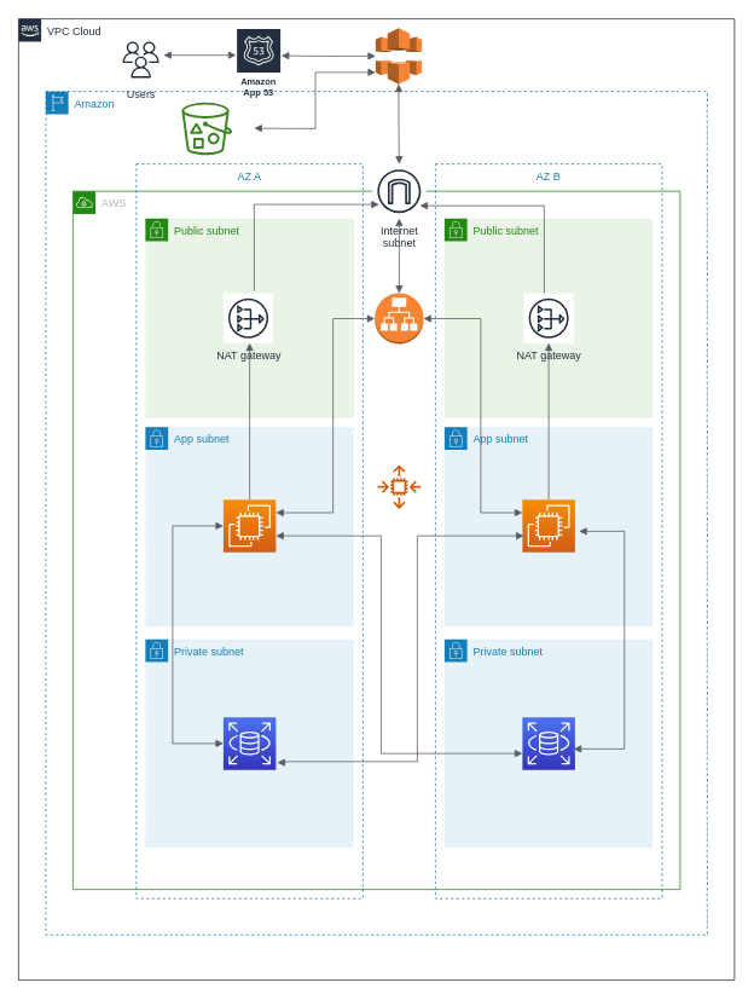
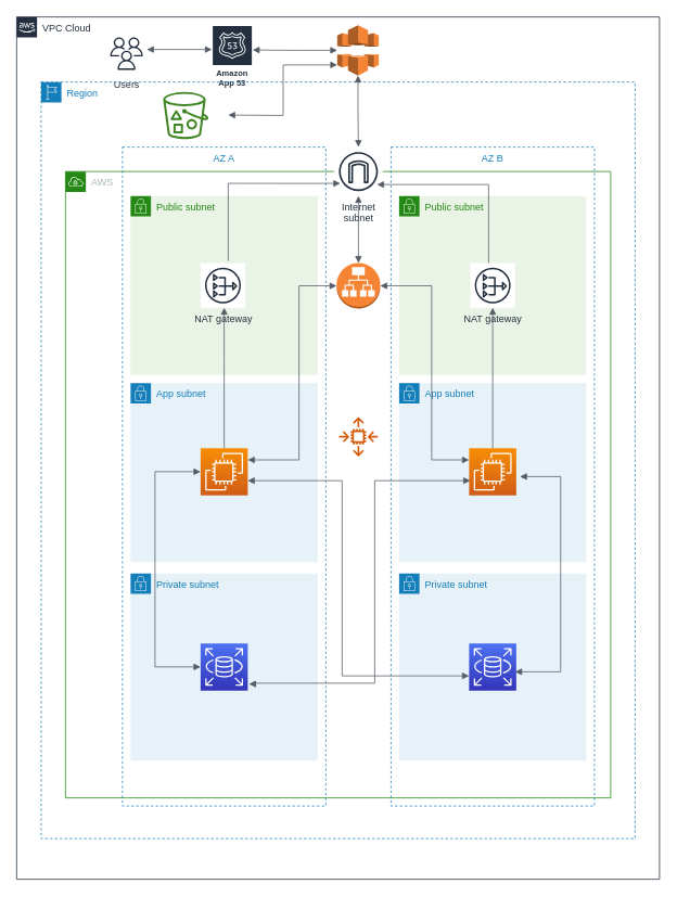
  <mxCell id="0" />
  <mxCell id="1" parent="0" />
  <mxCell id="2" value="VPC Cloud" style="points=[[0,0],[0.25,0],[0.5,0],[0.75,0],[1,0],[1,0.25],[1,0.5],[1,0.75],[1,1],[0.75,1],[0.5,1],[0.25,1],[0,1],[0,0.75],[0,0.5],[0,0.25]];outlineConnect=0;gradientColor=none;html=1;whiteSpace=wrap;fontSize=12;fontStyle=0;container=1;pointerEvents=0;collapsible=0;recursiveResize=0;shape=mxgraph.aws4.group;grIcon=mxgraph.aws4.group_aws_cloud_alt;strokeColor=#232F3E;fillColor=none;verticalAlign=top;align=left;spacingLeft=30;fontColor=#232F3E;dashed=0;" vertex="1" parent="1"><mxGeometry x="20" y="20" width="790" height="1060" as="geometry" /></mxCell>
  <mxCell id="3" value="Users" style="sketch=0;outlineConnect=0;fontColor=#232F3E;gradientColor=none;strokeColor=#232F3E;fillColor=#ffffff;dashed=0;verticalLabelPosition=bottom;verticalAlign=top;align=center;html=1;fontSize=12;fontStyle=0;aspect=fixed;shape=mxgraph.aws4.resourceIcon;resIcon=mxgraph.aws4.users;" vertex="1" parent="2"><mxGeometry x="110" y="20" width="50" height="50" as="geometry" /></mxCell>
  <mxCell id="4" value="Amazon App 53" style="sketch=0;outlineConnect=0;fontColor=#232F3E;gradientColor=none;strokeColor=#ffffff;fillColor=#232F3E;dashed=0;verticalLabelPosition=middle;verticalAlign=bottom;align=center;html=1;whiteSpace=wrap;fontSize=10;fontStyle=1;spacing=3;shape=mxgraph.aws4.productIcon;prIcon=mxgraph.aws4.route_53;" vertex="1" parent="2"><mxGeometry x="240" y="10" width="50" height="81" as="geometry" /></mxCell>
  <mxCell id="5" value="" style="edgeStyle=orthogonalEdgeStyle;html=1;endArrow=block;elbow=vertical;startArrow=block;startFill=1;endFill=1;strokeColor=#545B64;rounded=0;" edge="1" parent="2"><mxGeometry width="100" relative="1" as="geometry"><mxPoint x="160" y="40" as="sourcePoint" /><mxPoint x="240" y="40" as="targetPoint" /></mxGeometry></mxCell>
  <mxCell id="6" value="" style="outlineConnect=0;dashed=0;verticalLabelPosition=bottom;verticalAlign=top;align=center;html=1;shape=mxgraph.aws3.cloudfront;fillColor=#F58536;gradientColor=none;" vertex="1" parent="2"><mxGeometry x="394" y="10" width="51" height="62" as="geometry" /></mxCell>
  <mxCell id="7" value="" style="edgeStyle=orthogonalEdgeStyle;html=1;endArrow=block;elbow=vertical;startArrow=block;startFill=1;endFill=1;strokeColor=#545B64;rounded=0;entryX=0;entryY=0.5;entryDx=0;entryDy=0;entryPerimeter=0;" edge="1" parent="2" target="6"><mxGeometry width="100" relative="1" as="geometry"><mxPoint x="290" y="40.64" as="sourcePoint" /><mxPoint x="370" y="40.64" as="targetPoint" /></mxGeometry></mxCell>
- <mxCell id="8" value="Amazon" style="points=[[0,0],[0.25,0],[0.5,0],[0.75,0],[1,0],[1,0.25],[1,0.5],[1,0.75],[1,1],[0.75,1],[0.5,1],[0.25,1],[0,1],[0,0.75],[0,0.5],[0,0.25]];outlineConnect=0;gradientColor=none;html=1;whiteSpace=wrap;fontSize=12;fontStyle=0;container=1;pointerEvents=0;collapsible=0;recursiveResize=0;shape=mxgraph.aws4.group;grIcon=mxgraph.aws4.group_region;strokeColor=#147EBA;fillColor=none;verticalAlign=top;align=left;spacingLeft=30;fontColor=#147EBA;dashed=1;" vertex="1" parent="1"><mxGeometry x="50" y="100" width="730" height="930" as="geometry" /></mxCell>
+ <mxCell id="8" value="Region" style="points=[[0,0],[0.25,0],[0.5,0],[0.75,0],[1,0],[1,0.25],[1,0.5],[1,0.75],[1,1],[0.75,1],[0.5,1],[0.25,1],[0,1],[0,0.75],[0,0.5],[0,0.25]];outlineConnect=0;gradientColor=none;html=1;whiteSpace=wrap;fontSize=12;fontStyle=0;container=1;pointerEvents=0;collapsible=0;recursiveResize=0;shape=mxgraph.aws4.group;grIcon=mxgraph.aws4.group_region;strokeColor=#147EBA;fillColor=none;verticalAlign=top;align=left;spacingLeft=30;fontColor=#147EBA;dashed=1;" vertex="1" parent="1"><mxGeometry x="50" y="100" width="730" height="930" as="geometry" /></mxCell>
  <mxCell id="9" value="" style="sketch=0;outlineConnect=0;fontColor=#232F3E;gradientColor=none;fillColor=#3F8624;strokeColor=none;dashed=0;verticalLabelPosition=bottom;verticalAlign=top;align=center;html=1;fontSize=12;fontStyle=0;aspect=fixed;pointerEvents=1;shape=mxgraph.aws4.bucket_with_objects;" vertex="1" parent="8"><mxGeometry x="150.0" y="12" width="55.77" height="58" as="geometry" /></mxCell>
  <mxCell id="10" value="" style="edgeStyle=orthogonalEdgeStyle;html=1;endArrow=block;elbow=vertical;startArrow=block;startFill=1;endFill=1;strokeColor=#545B64;rounded=0;entryX=0;entryY=0.79;entryDx=0;entryDy=0;entryPerimeter=0;" edge="1" parent="8" target="6"><mxGeometry width="100" relative="1" as="geometry"><mxPoint x="230" y="40.64" as="sourcePoint" /><mxPoint x="330" y="40.64" as="targetPoint" /></mxGeometry></mxCell>
  <mxCell id="11" value="AWS" style="points=[[0,0],[0.25,0],[0.5,0],[0.75,0],[1,0],[1,0.25],[1,0.5],[1,0.75],[1,1],[0.75,1],[0.5,1],[0.25,1],[0,1],[0,0.75],[0,0.5],[0,0.25]];outlineConnect=0;gradientColor=none;html=1;whiteSpace=wrap;fontSize=12;fontStyle=0;container=1;pointerEvents=0;collapsible=0;recursiveResize=0;shape=mxgraph.aws4.group;grIcon=mxgraph.aws4.group_vpc;strokeColor=#248814;fillColor=none;verticalAlign=top;align=left;spacingLeft=30;fontColor=#AAB7B8;dashed=0;" vertex="1" parent="1"><mxGeometry x="80" y="210" width="670" height="770" as="geometry" /></mxCell>
  <mxCell id="12" value="AZ A" style="fillColor=none;strokeColor=#147EBA;dashed=1;verticalAlign=top;fontStyle=0;fontColor=#147EBA;whiteSpace=wrap;html=1;" vertex="1" parent="11"><mxGeometry x="70" y="-30" width="250" height="810" as="geometry" /></mxCell>
  <mxCell id="13" value="AZ B" style="fillColor=none;strokeColor=#147EBA;dashed=1;verticalAlign=top;fontStyle=0;fontColor=#147EBA;whiteSpace=wrap;html=1;" vertex="1" parent="11"><mxGeometry x="400" y="-30" width="250" height="810" as="geometry" /></mxCell>
  <mxCell id="14" value="App subnet" style="points=[[0,0],[0.25,0],[0.5,0],[0.75,0],[1,0],[1,0.25],[1,0.5],[1,0.75],[1,1],[0.75,1],[0.5,1],[0.25,1],[0,1],[0,0.75],[0,0.5],[0,0.25]];outlineConnect=0;gradientColor=none;html=1;whiteSpace=wrap;fontSize=12;fontStyle=0;container=1;pointerEvents=0;collapsible=0;recursiveResize=0;shape=mxgraph.aws4.group;grIcon=mxgraph.aws4.group_security_group;grStroke=0;strokeColor=#147EBA;fillColor=#E6F2F8;verticalAlign=top;align=left;spacingLeft=30;fontColor=#147EBA;dashed=0;" vertex="1" parent="11"><mxGeometry x="410" y="260" width="230" height="220" as="geometry" /></mxCell>
  <mxCell id="15" value="" style="sketch=0;points=[[0,0,0],[0.25,0,0],[0.5,0,0],[0.75,0,0],[1,0,0],[0,1,0],[0.25,1,0],[0.5,1,0],[0.75,1,0],[1,1,0],[0,0.25,0],[0,0.5,0],[0,0.75,0],[1,0.25,0],[1,0.5,0],[1,0.75,0]];outlineConnect=0;fontColor=#232F3E;gradientColor=#F78E04;gradientDirection=north;fillColor=#D05C17;strokeColor=#ffffff;dashed=0;verticalLabelPosition=bottom;verticalAlign=top;align=center;html=1;fontSize=12;fontStyle=0;aspect=fixed;shape=mxgraph.aws4.resourceIcon;resIcon=mxgraph.aws4.ec2;" vertex="1" parent="14"><mxGeometry x="86" y="80" width="58" height="58" as="geometry" /></mxCell>
  <mxCell id="16" value="Private subnet" style="points=[[0,0],[0.25,0],[0.5,0],[0.75,0],[1,0],[1,0.25],[1,0.5],[1,0.75],[1,1],[0.75,1],[0.5,1],[0.25,1],[0,1],[0,0.75],[0,0.5],[0,0.25]];outlineConnect=0;gradientColor=none;html=1;whiteSpace=wrap;fontSize=12;fontStyle=0;container=1;pointerEvents=0;collapsible=0;recursiveResize=0;shape=mxgraph.aws4.group;grIcon=mxgraph.aws4.group_security_group;grStroke=0;strokeColor=#147EBA;fillColor=#E6F2F8;verticalAlign=top;align=left;spacingLeft=30;fontColor=#147EBA;dashed=0;" vertex="1" parent="11"><mxGeometry x="410" y="494" width="230" height="230" as="geometry" /></mxCell>
  <mxCell id="17" value="" style="sketch=0;points=[[0,0,0],[0.25,0,0],[0.5,0,0],[0.75,0,0],[1,0,0],[0,1,0],[0.25,1,0],[0.5,1,0],[0.75,1,0],[1,1,0],[0,0.25,0],[0,0.5,0],[0,0.75,0],[1,0.25,0],[1,0.5,0],[1,0.75,0]];outlineConnect=0;fontColor=#232F3E;gradientColor=#4D72F3;gradientDirection=north;fillColor=#3334B9;strokeColor=#ffffff;dashed=0;verticalLabelPosition=bottom;verticalAlign=top;align=center;html=1;fontSize=12;fontStyle=0;aspect=fixed;shape=mxgraph.aws4.resourceIcon;resIcon=mxgraph.aws4.rds;" vertex="1" parent="16"><mxGeometry x="86" y="86" width="58" height="58" as="geometry" /></mxCell>
  <mxCell id="18" value="Internet&#10;subnet" style="sketch=0;outlineConnect=0;fontColor=#232F3E;gradientColor=none;strokeColor=#232F3E;fillColor=#ffffff;dashed=0;verticalLabelPosition=bottom;verticalAlign=top;align=center;html=1;fontSize=12;fontStyle=0;aspect=fixed;shape=mxgraph.aws4.resourceIcon;resIcon=mxgraph.aws4.internet_gateway;" vertex="1" parent="11"><mxGeometry x="330" y="-30" width="60" height="60" as="geometry" /></mxCell>
  <mxCell id="19" value="App subnet" style="points=[[0,0],[0.25,0],[0.5,0],[0.75,0],[1,0],[1,0.25],[1,0.5],[1,0.75],[1,1],[0.75,1],[0.5,1],[0.25,1],[0,1],[0,0.75],[0,0.5],[0,0.25]];outlineConnect=0;gradientColor=none;html=1;whiteSpace=wrap;fontSize=12;fontStyle=0;container=1;pointerEvents=0;collapsible=0;recursiveResize=0;shape=mxgraph.aws4.group;grIcon=mxgraph.aws4.group_security_group;grStroke=0;strokeColor=#147EBA;fillColor=#E6F2F8;verticalAlign=top;align=left;spacingLeft=30;fontColor=#147EBA;dashed=0;" vertex="1" parent="11"><mxGeometry x="80" y="260" width="230" height="220" as="geometry" /></mxCell>
  <mxCell id="20" value="" style="sketch=0;points=[[0,0,0],[0.25,0,0],[0.5,0,0],[0.75,0,0],[1,0,0],[0,1,0],[0.25,1,0],[0.5,1,0],[0.75,1,0],[1,1,0],[0,0.25,0],[0,0.5,0],[0,0.75,0],[1,0.25,0],[1,0.5,0],[1,0.75,0]];outlineConnect=0;fontColor=#232F3E;gradientColor=#F78E04;gradientDirection=north;fillColor=#D05C17;strokeColor=#ffffff;dashed=0;verticalLabelPosition=bottom;verticalAlign=top;align=center;html=1;fontSize=12;fontStyle=0;aspect=fixed;shape=mxgraph.aws4.resourceIcon;resIcon=mxgraph.aws4.ec2;" vertex="1" parent="19"><mxGeometry x="86" y="80" width="58" height="58" as="geometry" /></mxCell>
  <mxCell id="21" value="Private subnet" style="points=[[0,0],[0.25,0],[0.5,0],[0.75,0],[1,0],[1,0.25],[1,0.5],[1,0.75],[1,1],[0.75,1],[0.5,1],[0.25,1],[0,1],[0,0.75],[0,0.5],[0,0.25]];outlineConnect=0;gradientColor=none;html=1;whiteSpace=wrap;fontSize=12;fontStyle=0;container=1;pointerEvents=0;collapsible=0;recursiveResize=0;shape=mxgraph.aws4.group;grIcon=mxgraph.aws4.group_security_group;grStroke=0;strokeColor=#147EBA;fillColor=#E6F2F8;verticalAlign=top;align=left;spacingLeft=30;fontColor=#147EBA;dashed=0;" vertex="1" parent="11"><mxGeometry x="80" y="494" width="230" height="230" as="geometry" /></mxCell>
  <mxCell id="22" value="" style="sketch=0;outlineConnect=0;fontColor=#232F3E;gradientColor=none;fillColor=#D45B07;strokeColor=none;dashed=0;verticalLabelPosition=bottom;verticalAlign=top;align=center;html=1;fontSize=12;fontStyle=0;aspect=fixed;pointerEvents=1;shape=mxgraph.aws4.auto_scaling2;" vertex="1" parent="11"><mxGeometry x="336" y="302" width="48" height="48" as="geometry" /></mxCell>
  <mxCell id="23" value="" style="outlineConnect=0;dashed=0;verticalLabelPosition=bottom;verticalAlign=top;align=center;html=1;shape=mxgraph.aws3.application_load_balancer;fillColor=#F58534;gradientColor=none;" vertex="1" parent="11"><mxGeometry x="333.16" y="112.5" width="53.67" height="56" as="geometry" /></mxCell>
  <mxCell id="24" value="" style="sketch=0;points=[[0,0,0],[0.25,0,0],[0.5,0,0],[0.75,0,0],[1,0,0],[0,1,0],[0.25,1,0],[0.5,1,0],[0.75,1,0],[1,1,0],[0,0.25,0],[0,0.5,0],[0,0.75,0],[1,0.25,0],[1,0.5,0],[1,0.75,0]];outlineConnect=0;fontColor=#232F3E;gradientColor=#4D72F3;gradientDirection=north;fillColor=#3334B9;strokeColor=#ffffff;dashed=0;verticalLabelPosition=bottom;verticalAlign=top;align=center;html=1;fontSize=12;fontStyle=0;aspect=fixed;shape=mxgraph.aws4.resourceIcon;resIcon=mxgraph.aws4.rds;" vertex="1" parent="11"><mxGeometry x="166" y="580" width="58" height="58" as="geometry" /></mxCell>
  <mxCell id="25" value="Public subnet" style="points=[[0,0],[0.25,0],[0.5,0],[0.75,0],[1,0],[1,0.25],[1,0.5],[1,0.75],[1,1],[0.75,1],[0.5,1],[0.25,1],[0,1],[0,0.75],[0,0.5],[0,0.25]];outlineConnect=0;gradientColor=none;html=1;whiteSpace=wrap;fontSize=12;fontStyle=0;container=1;pointerEvents=0;collapsible=0;recursiveResize=0;shape=mxgraph.aws4.group;grIcon=mxgraph.aws4.group_security_group;grStroke=0;strokeColor=#248814;fillColor=#E9F3E6;verticalAlign=top;align=left;spacingLeft=30;fontColor=#248814;dashed=0;" vertex="1" parent="11"><mxGeometry x="80" y="30" width="230" height="220" as="geometry" /></mxCell>
  <mxCell id="26" value="NAT gateway" style="sketch=0;outlineConnect=0;fontColor=#232F3E;gradientColor=none;strokeColor=#232F3E;fillColor=#ffffff;dashed=0;verticalLabelPosition=bottom;verticalAlign=top;align=center;html=1;fontSize=12;fontStyle=0;aspect=fixed;shape=mxgraph.aws4.resourceIcon;resIcon=mxgraph.aws4.nat_gateway;" vertex="1" parent="25"><mxGeometry x="86" y="82.5" width="55" height="55" as="geometry" /></mxCell>
  <mxCell id="27" value="" style="edgeStyle=orthogonalEdgeStyle;html=1;endArrow=block;elbow=vertical;startArrow=none;endFill=1;strokeColor=#545B64;rounded=0;entryX=0.13;entryY=0.744;entryDx=0;entryDy=0;entryPerimeter=0;" edge="1" parent="25" target="18"><mxGeometry width="100" relative="1" as="geometry"><mxPoint x="120" y="80" as="sourcePoint" /><mxPoint x="220" y="80" as="targetPoint" /><Array as="points"><mxPoint x="120" y="-15" /></Array></mxGeometry></mxCell>
  <mxCell id="28" value="Public subnet" style="points=[[0,0],[0.25,0],[0.5,0],[0.75,0],[1,0],[1,0.25],[1,0.5],[1,0.75],[1,1],[0.75,1],[0.5,1],[0.25,1],[0,1],[0,0.75],[0,0.5],[0,0.25]];outlineConnect=0;gradientColor=none;html=1;whiteSpace=wrap;fontSize=12;fontStyle=0;container=1;pointerEvents=0;collapsible=0;recursiveResize=0;shape=mxgraph.aws4.group;grIcon=mxgraph.aws4.group_security_group;grStroke=0;strokeColor=#248814;fillColor=#E9F3E6;verticalAlign=top;align=left;spacingLeft=30;fontColor=#248814;dashed=0;" vertex="1" parent="11"><mxGeometry x="410" y="30" width="230" height="220" as="geometry" /></mxCell>
  <mxCell id="29" value="" style="edgeStyle=orthogonalEdgeStyle;html=1;endArrow=block;elbow=vertical;startArrow=block;startFill=1;endFill=1;strokeColor=#545B64;rounded=0;exitX=0;exitY=0.5;exitDx=0;exitDy=0;exitPerimeter=0;entryX=0;entryY=0.5;entryDx=0;entryDy=0;entryPerimeter=0;" edge="1" parent="11" source="24" target="20"><mxGeometry width="100" relative="1" as="geometry"><mxPoint x="90" y="594" as="sourcePoint" /><mxPoint x="90" y="360" as="targetPoint" /><Array as="points"><mxPoint x="110" y="609" /><mxPoint x="110" y="369" /></Array></mxGeometry></mxCell>
  <mxCell id="30" value="" style="edgeStyle=orthogonalEdgeStyle;html=1;endArrow=none;elbow=vertical;startArrow=block;startFill=1;strokeColor=#545B64;rounded=0;entryX=0.5;entryY=0;entryDx=0;entryDy=0;entryPerimeter=0;" edge="1" parent="11" source="31" target="15"><mxGeometry width="100" relative="1" as="geometry"><mxPoint x="470" y="220" as="sourcePoint" /><mxPoint x="570" y="220" as="targetPoint" /></mxGeometry></mxCell>
  <mxCell id="31" value="NAT gateway" style="sketch=0;outlineConnect=0;fontColor=#232F3E;gradientColor=none;strokeColor=#232F3E;fillColor=#ffffff;dashed=0;verticalLabelPosition=bottom;verticalAlign=top;align=center;html=1;fontSize=12;fontStyle=0;aspect=fixed;shape=mxgraph.aws4.resourceIcon;resIcon=mxgraph.aws4.nat_gateway;" vertex="1" parent="11"><mxGeometry x="497.5" y="112.5" width="55" height="55" as="geometry" /></mxCell>
  <mxCell id="32" value="" style="edgeStyle=orthogonalEdgeStyle;html=1;endArrow=none;elbow=vertical;startArrow=block;startFill=1;strokeColor=#545B64;rounded=0;entryX=0.5;entryY=0;entryDx=0;entryDy=0;entryPerimeter=0;" edge="1" parent="11" source="26" target="20"><mxGeometry width="100" relative="1" as="geometry"><mxPoint x="280" y="360" as="sourcePoint" /><mxPoint x="380" y="360" as="targetPoint" /><Array as="points"><mxPoint x="195" y="230" /><mxPoint x="195" y="230" /></Array></mxGeometry></mxCell>
  <mxCell id="33" value="" style="edgeStyle=orthogonalEdgeStyle;html=1;endArrow=block;elbow=vertical;startArrow=block;startFill=1;endFill=1;strokeColor=#545B64;rounded=0;" edge="1" parent="11"><mxGeometry width="100" relative="1" as="geometry"><mxPoint x="224" y="380" as="sourcePoint" /><mxPoint x="496" y="620" as="targetPoint" /><Array as="points"><mxPoint x="224" y="380" /><mxPoint x="340" y="380" /><mxPoint x="340" y="620" /></Array></mxGeometry></mxCell>
  <mxCell id="34" value="" style="edgeStyle=orthogonalEdgeStyle;html=1;endArrow=block;elbow=vertical;startArrow=block;startFill=1;endFill=1;strokeColor=#545B64;rounded=0;entryX=0.5;entryY=0;entryDx=0;entryDy=0;entryPerimeter=0;" edge="1" parent="11" source="18" target="23"><mxGeometry width="100" relative="1" as="geometry"><mxPoint x="280" y="160" as="sourcePoint" /><mxPoint x="380" y="160" as="targetPoint" /></mxGeometry></mxCell>
  <mxCell id="35" value="" style="edgeStyle=orthogonalEdgeStyle;html=1;endArrow=block;elbow=vertical;startArrow=block;startFill=1;endFill=1;strokeColor=#545B64;rounded=0;exitX=1;exitY=0.5;exitDx=0;exitDy=0;exitPerimeter=0;" edge="1" parent="11"><mxGeometry width="100" relative="1" as="geometry"><mxPoint x="225.5" y="630" as="sourcePoint" /><mxPoint x="497.5" y="380" as="targetPoint" /><Array as="points"><mxPoint x="232" y="630" /><mxPoint x="232" y="629" /><mxPoint x="380" y="629" /><mxPoint x="380" y="380" /></Array></mxGeometry></mxCell>
  <mxCell id="36" value="" style="edgeStyle=orthogonalEdgeStyle;html=1;endArrow=block;elbow=vertical;startArrow=block;startFill=1;endFill=1;strokeColor=#545B64;rounded=0;" edge="1" parent="11"><mxGeometry width="100" relative="1" as="geometry"><mxPoint x="552.5" y="615" as="sourcePoint" /><mxPoint x="558.5" y="375" as="targetPoint" /><Array as="points"><mxPoint x="608.5" y="615" /><mxPoint x="608.5" y="375" /></Array></mxGeometry></mxCell>
  <mxCell id="37" value="" style="edgeStyle=orthogonalEdgeStyle;html=1;endArrow=block;elbow=vertical;startArrow=none;endFill=1;strokeColor=#545B64;rounded=0;" edge="1" parent="11" source="31"><mxGeometry width="100" relative="1" as="geometry"><mxPoint x="512.83" y="108.5" as="sourcePoint" /><mxPoint x="382.83" y="16" as="targetPoint" /><Array as="points"><mxPoint x="520" y="16" /></Array></mxGeometry></mxCell>
  <mxCell id="38" value="" style="edgeStyle=orthogonalEdgeStyle;html=1;endArrow=block;elbow=vertical;startArrow=block;startFill=1;endFill=1;strokeColor=#545B64;rounded=0;exitX=1;exitY=0.5;exitDx=0;exitDy=0;exitPerimeter=0;entryX=0;entryY=0.25;entryDx=0;entryDy=0;entryPerimeter=0;" edge="1" parent="11"><mxGeometry width="100" relative="1" as="geometry"><mxPoint x="386.83" y="140.5" as="sourcePoint" /><mxPoint x="496" y="354.5" as="targetPoint" /><Array as="points"><mxPoint x="450" y="140" /><mxPoint x="450" y="354" /></Array></mxGeometry></mxCell>
  <mxCell id="39" value="" style="edgeStyle=orthogonalEdgeStyle;html=1;endArrow=block;elbow=vertical;startArrow=block;startFill=1;endFill=1;strokeColor=#545B64;rounded=0;exitX=0;exitY=0.5;exitDx=0;exitDy=0;exitPerimeter=0;entryX=1;entryY=0.25;entryDx=0;entryDy=0;entryPerimeter=0;" edge="1" parent="11" source="23" target="20"><mxGeometry width="100" relative="1" as="geometry"><mxPoint x="224.0" y="140.01" as="sourcePoint" /><mxPoint x="333.17" y="354.01" as="targetPoint" /><Array as="points"><mxPoint x="287" y="140" /><mxPoint x="287" y="354" /></Array></mxGeometry></mxCell>
  <mxCell id="40" style="edgeStyle=orthogonalEdgeStyle;rounded=0;orthogonalLoop=1;jettySize=auto;html=1;exitX=0.5;exitY=1;exitDx=0;exitDy=0;" edge="1" parent="1" source="11" target="11"><mxGeometry relative="1" as="geometry" /></mxCell>
  <mxCell id="41" value="" style="edgeStyle=orthogonalEdgeStyle;html=1;endArrow=block;elbow=vertical;startArrow=block;startFill=1;endFill=1;strokeColor=#545B64;rounded=0;exitX=0.5;exitY=1;exitDx=0;exitDy=0;exitPerimeter=0;" edge="1" parent="1" source="6" target="18"><mxGeometry width="100" relative="1" as="geometry"><mxPoint x="385.5" y="140.57" as="sourcePoint" /><mxPoint x="485.5" y="140.93" as="targetPoint" /></mxGeometry></mxCell>
